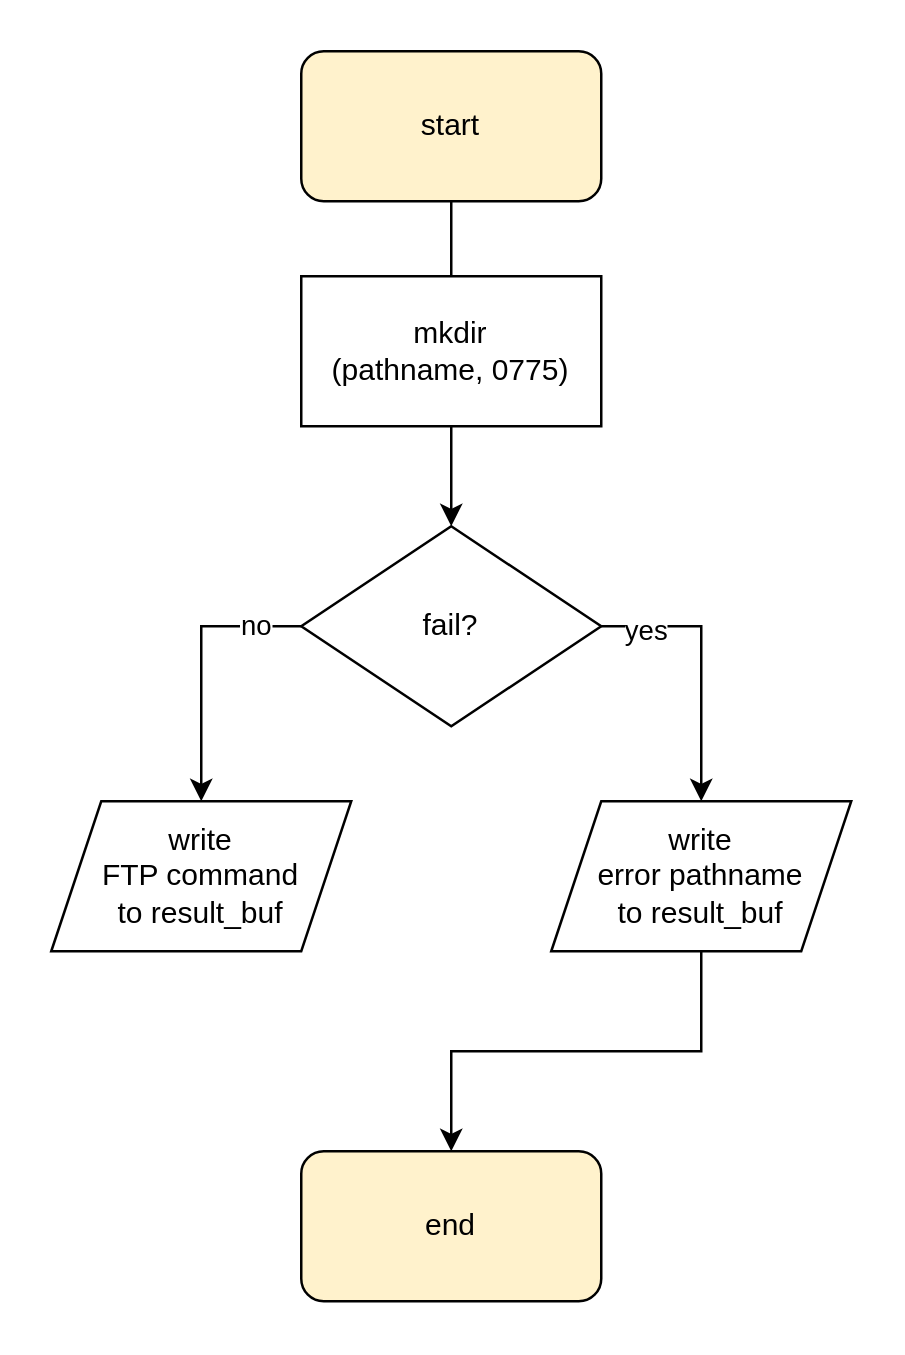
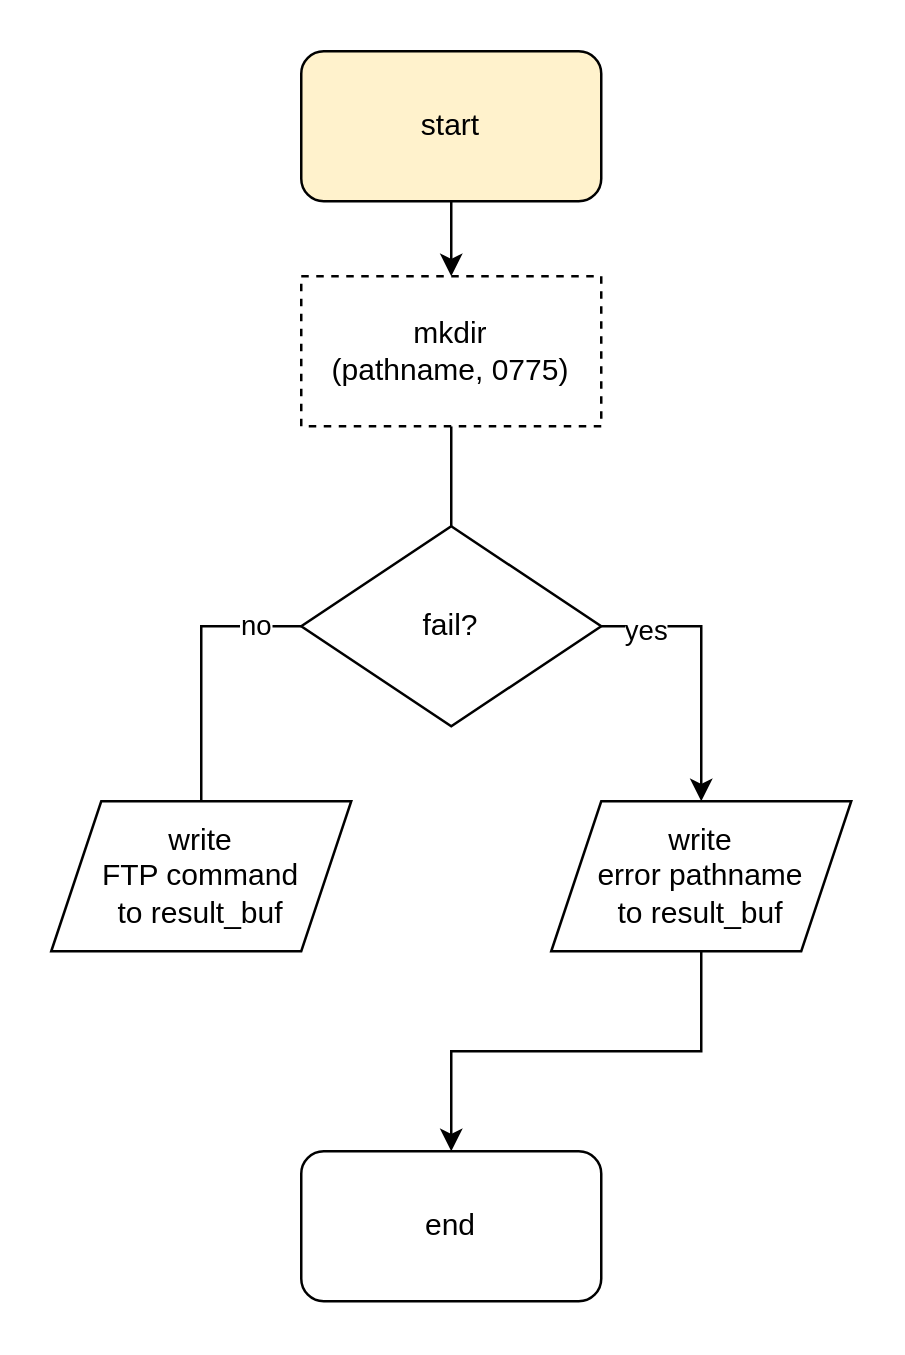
  <mxCell id="0" />
  <mxCell id="1" parent="0" />
- <mxCell id="2" value="" style="edgeStyle=orthogonalEdgeStyle;rounded=0;orthogonalLoop=1;jettySize=auto;html=1;entryX=0.5;entryY=0;entryDx=0;entryDy=0;endArrow=none;" edge="1" parent="1" source="3" target="6"><mxGeometry relative="1" as="geometry"><mxPoint x="180" y="20" as="targetPoint" /></mxGeometry></mxCell>
+ <mxCell id="2" value="" style="edgeStyle=orthogonalEdgeStyle;rounded=0;orthogonalLoop=1;jettySize=auto;html=1;entryX=0.5;entryY=0;entryDx=0;entryDy=0;" edge="1" parent="1" source="3" target="6"><mxGeometry relative="1" as="geometry"><mxPoint x="180" y="20" as="targetPoint" /></mxGeometry></mxCell>
  <mxCell id="3" value="start" style="rounded=1;whiteSpace=wrap;html=1;fillColor=#fff2cc;" vertex="1" parent="1"><mxGeometry x="120" y="20" width="120" height="60" as="geometry" /></mxCell>
- <mxCell id="4" value="end" style="rounded=1;whiteSpace=wrap;html=1;fillColor=#fff2cc;" vertex="1" parent="1"><mxGeometry x="120" y="460" width="120" height="60" as="geometry" /></mxCell>
- <mxCell id="5" value="" style="edgeStyle=orthogonalEdgeStyle;rounded=0;orthogonalLoop=1;jettySize=auto;html=1;" edge="1" parent="1" source="6" target="11"><mxGeometry relative="1" as="geometry" /></mxCell>
- <mxCell id="6" value="mkdir&lt;div&gt;(pathname, 0775)&lt;/div&gt;" style="rounded=0;whiteSpace=wrap;html=1;" vertex="1" parent="1"><mxGeometry x="120" y="110" width="120" height="60" as="geometry" /></mxCell>
+ <mxCell id="4" value="end" style="rounded=1;whiteSpace=wrap;html=1;" vertex="1" parent="1"><mxGeometry x="120" y="460" width="120" height="60" as="geometry" /></mxCell>
+ <mxCell id="5" value="" style="edgeStyle=orthogonalEdgeStyle;rounded=0;orthogonalLoop=1;jettySize=auto;html=1;endArrow=none;" edge="1" parent="1" source="6" target="11"><mxGeometry relative="1" as="geometry" /></mxCell>
+ <mxCell id="6" value="mkdir&lt;div&gt;(pathname, 0775)&lt;/div&gt;" style="rounded=0;whiteSpace=wrap;html=1;dashed=1;" vertex="1" parent="1"><mxGeometry x="120" y="110" width="120" height="60" as="geometry" /></mxCell>
  <mxCell id="7" value="" style="edgeStyle=orthogonalEdgeStyle;rounded=0;orthogonalLoop=1;jettySize=auto;html=1;" edge="1" parent="1" source="11" target="13"><mxGeometry relative="1" as="geometry"><Array as="points"><mxPoint x="280" y="250" /></Array></mxGeometry></mxCell>
  <mxCell id="8" value="yes" style="edgeLabel;html=1;align=center;verticalAlign=middle;resizable=0;points=[];" vertex="1" connectable="0" parent="7"><mxGeometry x="-0.698" y="-1" relative="1" as="geometry"><mxPoint as="offset" /></mxGeometry></mxCell>
- <mxCell id="9" style="edgeStyle=orthogonalEdgeStyle;rounded=0;orthogonalLoop=1;jettySize=auto;html=1;entryX=0.5;entryY=0;entryDx=0;entryDy=0;" edge="1" parent="1" source="11" target="14"><mxGeometry relative="1" as="geometry"><Array as="points"><mxPoint x="80" y="250" /></Array></mxGeometry></mxCell>
+ <mxCell id="9" style="edgeStyle=orthogonalEdgeStyle;rounded=0;orthogonalLoop=1;jettySize=auto;html=1;entryX=0.5;entryY=0;entryDx=0;entryDy=0;endArrow=none;" edge="1" parent="1" source="11" target="14"><mxGeometry relative="1" as="geometry"><Array as="points"><mxPoint x="80" y="250" /></Array></mxGeometry></mxCell>
  <mxCell id="10" value="no" style="edgeLabel;html=1;align=center;verticalAlign=middle;resizable=0;points=[];" vertex="1" connectable="0" parent="9"><mxGeometry x="-0.661" y="-1" relative="1" as="geometry"><mxPoint as="offset" /></mxGeometry></mxCell>
  <mxCell id="11" value="fail?" style="rhombus;whiteSpace=wrap;html=1;" vertex="1" parent="1"><mxGeometry x="120" y="210" width="120" height="80" as="geometry" /></mxCell>
  <mxCell id="12" value="" style="edgeStyle=orthogonalEdgeStyle;rounded=0;orthogonalLoop=1;jettySize=auto;html=1;" edge="1" parent="1" source="13" target="4"><mxGeometry relative="1" as="geometry"><Array as="points"><mxPoint x="280" y="420" /><mxPoint x="180" y="420" /></Array></mxGeometry></mxCell>
  <mxCell id="13" value="write&lt;div&gt;error pathname&lt;/div&gt;&lt;div&gt;to result_buf&lt;/div&gt;" style="shape=parallelogram;perimeter=parallelogramPerimeter;whiteSpace=wrap;html=1;fixedSize=1;" vertex="1" parent="1"><mxGeometry x="220" y="320" width="120" height="60" as="geometry" /></mxCell>
  <mxCell id="14" value="write&lt;div&gt;FTP command&lt;/div&gt;&lt;div&gt;to result_buf&lt;/div&gt;" style="shape=parallelogram;perimeter=parallelogramPerimeter;whiteSpace=wrap;html=1;fixedSize=1;" vertex="1" parent="1"><mxGeometry x="20" y="320" width="120" height="60" as="geometry" /></mxCell>
